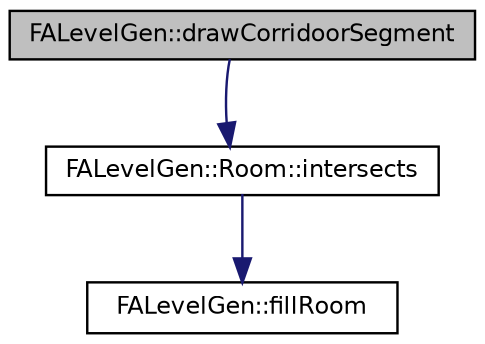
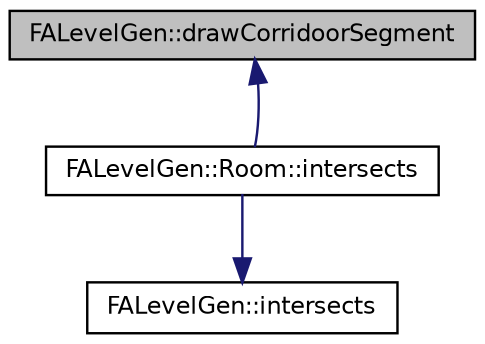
  digraph {
    rankdir=TB
    node [color=black fillcolor=white fontname=Helvetica fontsize=10 shape=record style=filled]
    edge [color=midnightblue fontname=Helvetica fontsize=10 labelfontname=Helvetica labelfontsize=10 style=solid]
    n1 [fillcolor=grey75 fontcolor=black height=0.2 label="FALevelGen::drawCorridoorSegment" width=0.4]
    n2 [height=0.2 label="FALevelGen::Room::intersects" width=0.4]
-   n3 [height=0.2 label="FALevelGen::fillRoom" width=0.4]
-   n1 -> n2
+   n3 [height=0.2 label="FALevelGen::intersects" width=0.4]
+   n2 -> n1
    n2 -> n3
  }
